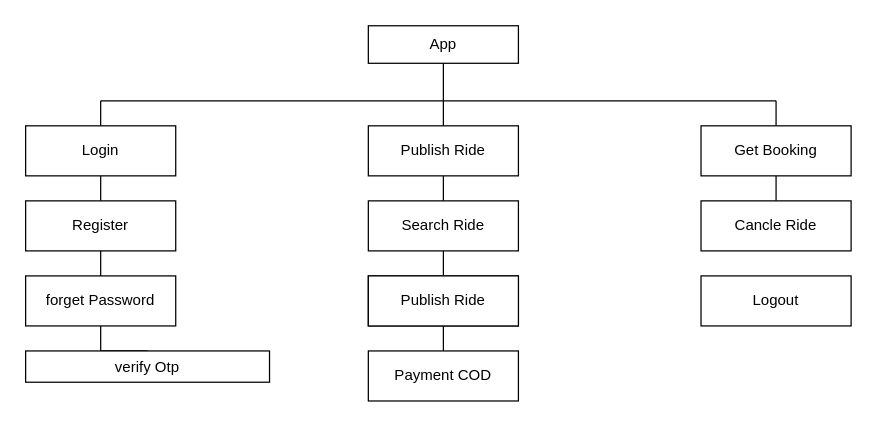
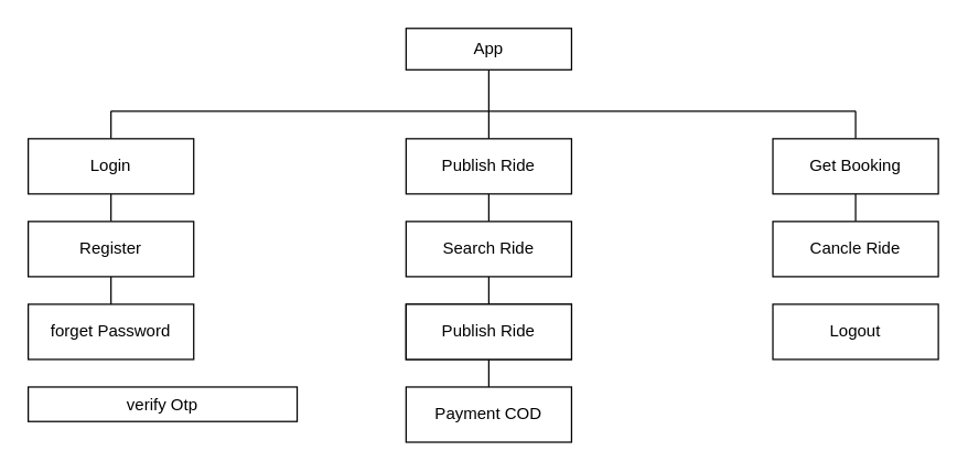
  <mxCell id="0" />
  <mxCell id="1" parent="0" />
  <mxCell id="2" style="edgeStyle=orthogonalEdgeStyle;rounded=0;orthogonalLoop=1;jettySize=auto;html=1;exitX=0.5;exitY=1;exitDx=0;exitDy=0;endArrow=none;endFill=0;" edge="1" parent="1" source="3"><mxGeometry relative="1" as="geometry"><mxPoint x="354" y="80" as="targetPoint" /></mxGeometry></mxCell>
  <mxCell id="3" value="App" style="rounded=0;whiteSpace=wrap;html=1;" vertex="1" parent="1"><mxGeometry x="294" y="20" width="120" height="30" as="geometry" /></mxCell>
  <mxCell id="4" value="" style="endArrow=none;html=1;rounded=0;" edge="1" parent="1"><mxGeometry width="50" height="50" relative="1" as="geometry"><mxPoint x="80" y="80" as="sourcePoint" /><mxPoint x="620" y="80" as="targetPoint" /></mxGeometry></mxCell>
  <mxCell id="5" style="edgeStyle=orthogonalEdgeStyle;rounded=0;orthogonalLoop=1;jettySize=auto;html=1;endArrow=none;endFill=0;" edge="1" parent="1" source="7"><mxGeometry relative="1" as="geometry"><mxPoint x="80" y="80" as="targetPoint" /></mxGeometry></mxCell>
  <mxCell id="6" style="edgeStyle=orthogonalEdgeStyle;rounded=0;orthogonalLoop=1;jettySize=auto;html=1;exitX=0.5;exitY=1;exitDx=0;exitDy=0;entryX=0.5;entryY=0;entryDx=0;entryDy=0;endArrow=none;endFill=0;" edge="1" parent="1" source="7" target="9"><mxGeometry relative="1" as="geometry" /></mxCell>
  <mxCell id="7" value="Login" style="rounded=0;whiteSpace=wrap;html=1;" vertex="1" parent="1"><mxGeometry x="20" y="100" width="120" height="40" as="geometry" /></mxCell>
  <mxCell id="8" style="edgeStyle=orthogonalEdgeStyle;rounded=0;orthogonalLoop=1;jettySize=auto;html=1;exitX=0.5;exitY=1;exitDx=0;exitDy=0;entryX=0.5;entryY=0;entryDx=0;entryDy=0;endArrow=none;endFill=0;" edge="1" parent="1" source="9" target="11"><mxGeometry relative="1" as="geometry" /></mxCell>
  <mxCell id="9" value="Register" style="rounded=0;whiteSpace=wrap;html=1;" vertex="1" parent="1"><mxGeometry x="20" y="160" width="120" height="40" as="geometry" /></mxCell>
- <mxCell id="10" style="edgeStyle=orthogonalEdgeStyle;rounded=0;orthogonalLoop=1;jettySize=auto;html=1;exitX=0.5;exitY=1;exitDx=0;exitDy=0;entryX=0.5;entryY=0;entryDx=0;entryDy=0;endArrow=none;endFill=0;" edge="1" parent="1" source="11" target="12"><mxGeometry relative="1" as="geometry" /></mxCell>
  <mxCell id="11" value="forget Password" style="rounded=0;whiteSpace=wrap;html=1;" vertex="1" parent="1"><mxGeometry x="20" y="220" width="120" height="40" as="geometry" /></mxCell>
  <mxCell id="12" value="verify Otp" style="rounded=0;whiteSpace=wrap;html=1;" vertex="1" parent="1"><mxGeometry x="20" y="280" width="195" height="25" as="geometry" /></mxCell>
  <mxCell id="13" style="edgeStyle=orthogonalEdgeStyle;rounded=0;orthogonalLoop=1;jettySize=auto;html=1;endArrow=none;endFill=0;" edge="1" source="15" parent="1"><mxGeometry relative="1" as="geometry"><mxPoint x="354" y="80" as="targetPoint" /></mxGeometry></mxCell>
  <mxCell id="14" style="edgeStyle=orthogonalEdgeStyle;rounded=0;orthogonalLoop=1;jettySize=auto;html=1;exitX=0.5;exitY=1;exitDx=0;exitDy=0;entryX=0.5;entryY=0;entryDx=0;entryDy=0;endArrow=none;endFill=0;" edge="1" source="15" target="17" parent="1"><mxGeometry relative="1" as="geometry" /></mxCell>
  <mxCell id="15" value="Publish Ride" style="rounded=0;whiteSpace=wrap;html=1;" vertex="1" parent="1"><mxGeometry x="294" y="100" width="120" height="40" as="geometry" /></mxCell>
  <mxCell id="16" style="edgeStyle=orthogonalEdgeStyle;rounded=0;orthogonalLoop=1;jettySize=auto;html=1;exitX=0.5;exitY=1;exitDx=0;exitDy=0;entryX=0.5;entryY=0;entryDx=0;entryDy=0;endArrow=none;endFill=0;" edge="1" source="17" target="19" parent="1"><mxGeometry relative="1" as="geometry" /></mxCell>
  <mxCell id="17" value="Search Ride" style="rounded=0;whiteSpace=wrap;html=1;" vertex="1" parent="1"><mxGeometry x="294" y="160" width="120" height="40" as="geometry" /></mxCell>
  <mxCell id="18" style="edgeStyle=orthogonalEdgeStyle;rounded=0;orthogonalLoop=1;jettySize=auto;html=1;exitX=0.5;exitY=1;exitDx=0;exitDy=0;entryX=0.5;entryY=0;entryDx=0;entryDy=0;endArrow=none;endFill=0;" edge="1" source="19" target="20" parent="1"><mxGeometry relative="1" as="geometry" /></mxCell>
  <mxCell id="19" value="Book Ride" style="rounded=0;whiteSpace=wrap;html=1;" vertex="1" parent="1"><mxGeometry x="294" y="220" width="120" height="40" as="geometry" /></mxCell>
  <mxCell id="20" value="Payment COD" style="rounded=0;whiteSpace=wrap;html=1;" vertex="1" parent="1"><mxGeometry x="294" y="280" width="120" height="40" as="geometry" /></mxCell>
  <mxCell id="21" style="edgeStyle=orthogonalEdgeStyle;rounded=0;orthogonalLoop=1;jettySize=auto;html=1;endArrow=none;endFill=0;" edge="1" source="23" parent="1"><mxGeometry relative="1" as="geometry"><mxPoint x="620" y="80" as="targetPoint" /></mxGeometry></mxCell>
  <mxCell id="22" style="edgeStyle=orthogonalEdgeStyle;rounded=0;orthogonalLoop=1;jettySize=auto;html=1;exitX=0.5;exitY=1;exitDx=0;exitDy=0;entryX=0.5;entryY=0;entryDx=0;entryDy=0;endArrow=none;endFill=0;" edge="1" source="23" target="24" parent="1"><mxGeometry relative="1" as="geometry" /></mxCell>
  <mxCell id="23" value="Get Booking" style="rounded=0;whiteSpace=wrap;html=1;" vertex="1" parent="1"><mxGeometry x="560" y="100" width="120" height="40" as="geometry" /></mxCell>
  <mxCell id="24" value="Cancle Ride" style="rounded=0;whiteSpace=wrap;html=1;" vertex="1" parent="1"><mxGeometry x="560" y="160" width="120" height="40" as="geometry" /></mxCell>
  <mxCell id="25" value="Logout" style="rounded=0;whiteSpace=wrap;html=1;" vertex="1" parent="1"><mxGeometry x="560" y="220" width="120" height="40" as="geometry" /></mxCell>
  <mxCell id="26" value="Publish Ride" style="rounded=0;whiteSpace=wrap;html=1;" vertex="1" parent="1"><mxGeometry x="294" y="220" width="120" height="40" as="geometry" /></mxCell>
